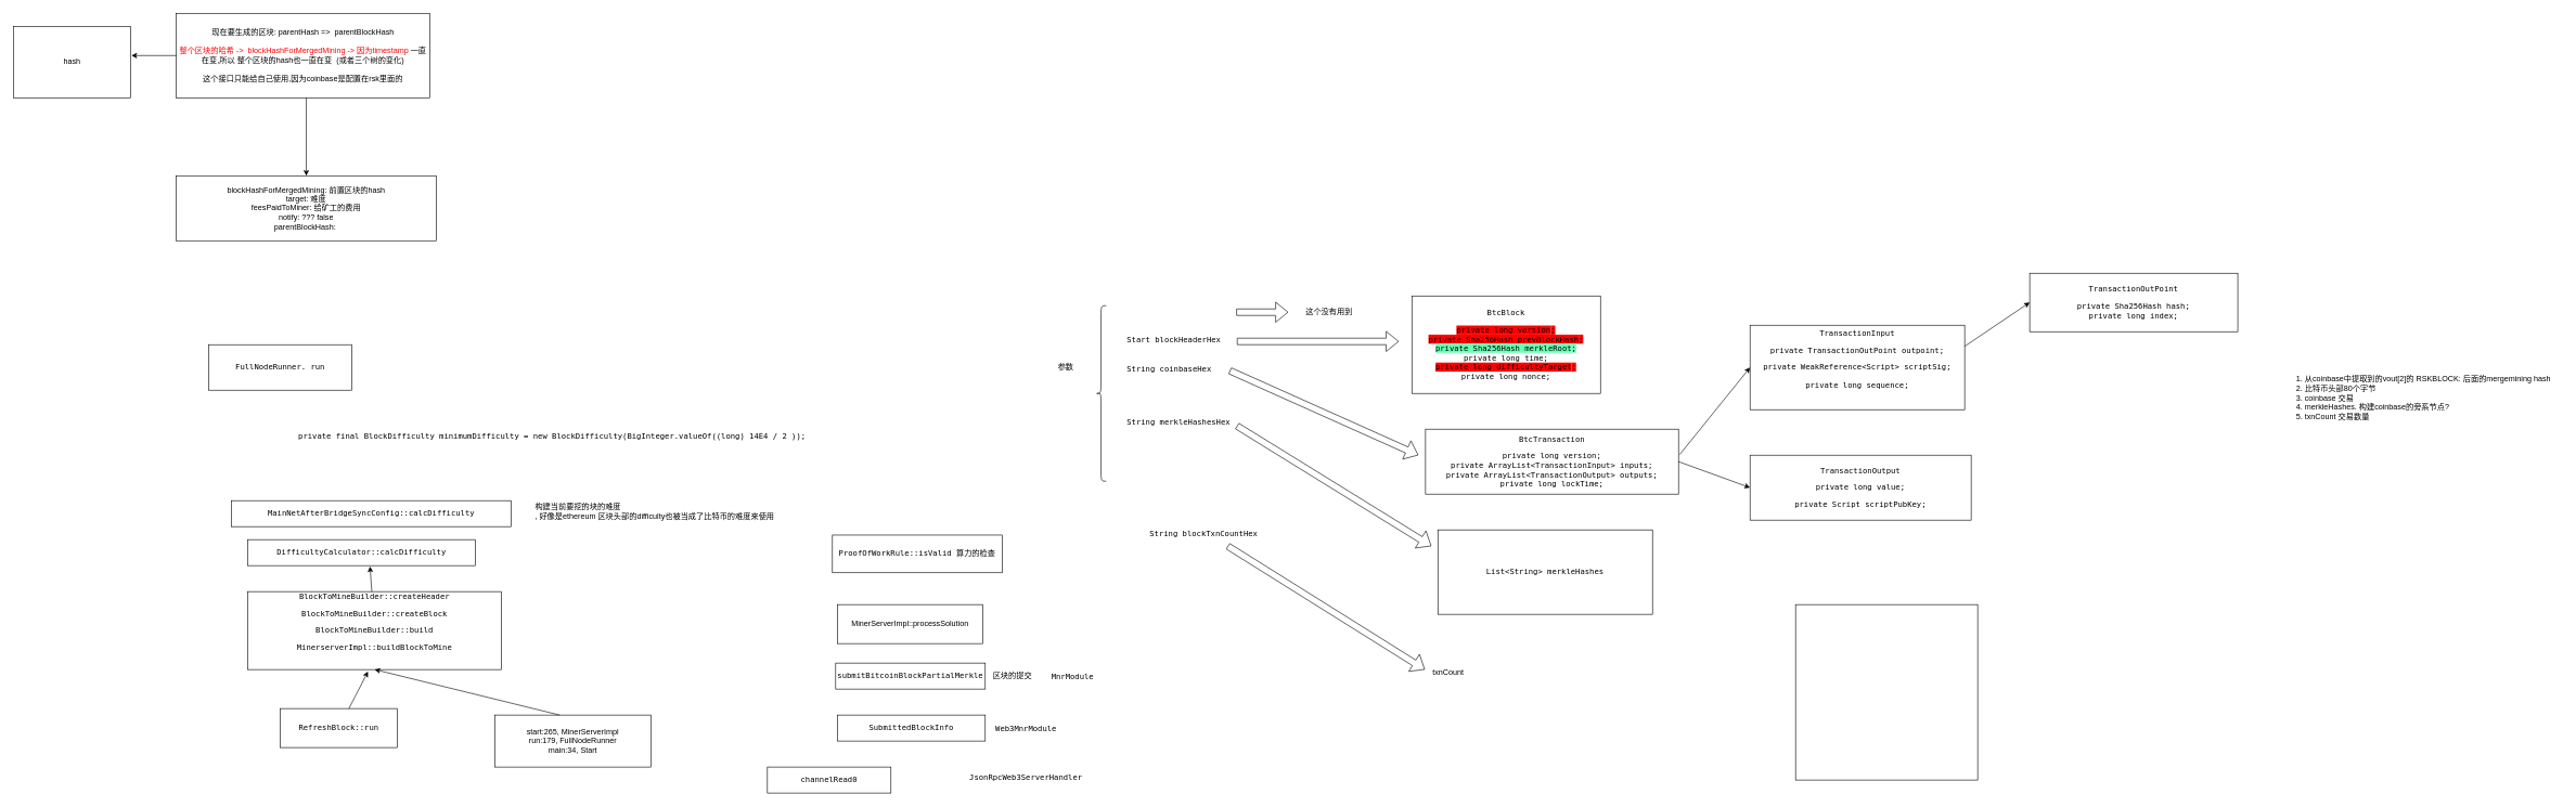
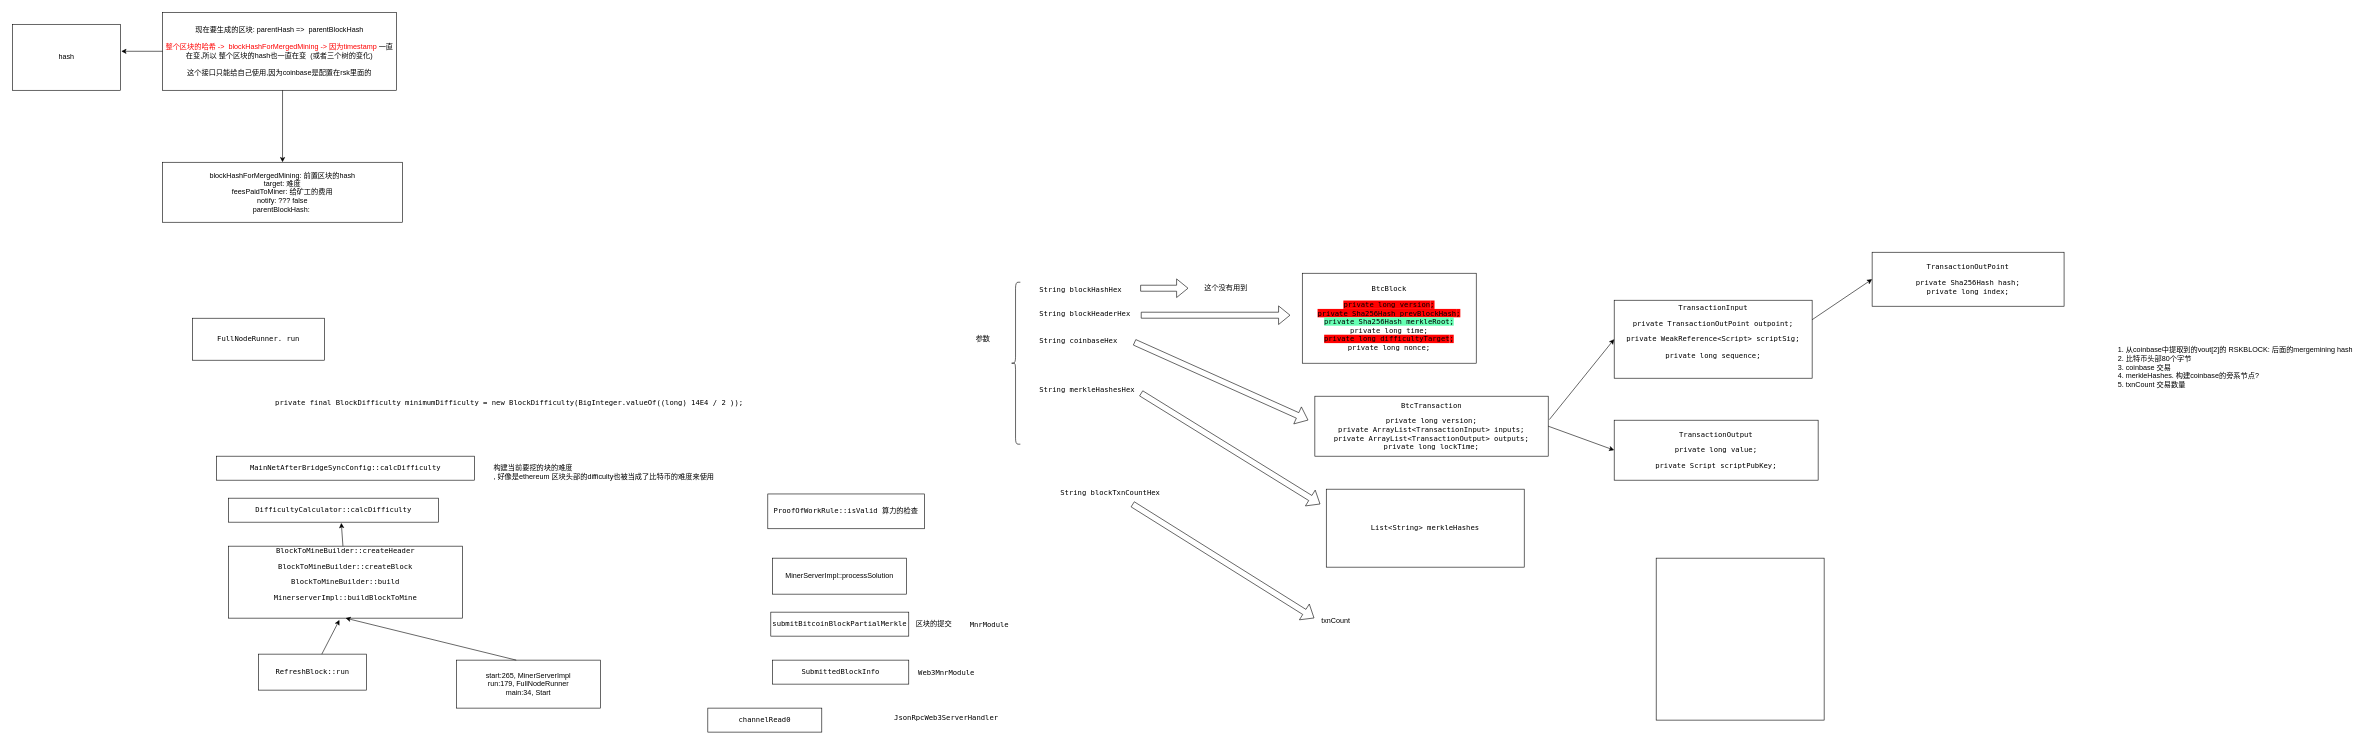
  <mxCell id="0" />
  <mxCell id="1" parent="0" />
  <mxCell id="2" value="blockHashForMergedMining: 前置区块的hash&lt;br&gt;target: 难度&lt;br&gt;feesPaidToMiner: 给矿工的费用&lt;br&gt;notify: ??? false&lt;br&gt;parentBlockHash:&amp;nbsp;&lt;br&gt;" style="rounded=0;whiteSpace=wrap;html=1;" parent="1" vertex="1"><mxGeometry x="270" y="270" width="400" height="100" as="geometry" /></mxCell>
  <mxCell id="3" value="现在要生成的区块:&amp;nbsp;parentHash =&amp;gt;&amp;nbsp; parentBlockHash&lt;br&gt;&lt;br&gt;&lt;font color=&quot;#ff0000&quot;&gt;整个区块的哈希 -&amp;gt;&amp;nbsp; blockHashForMergedMining -&amp;gt; 因为timestamp&lt;/font&gt; 一直在变,所以 整个区块的hash也一直在变&amp;nbsp; (或者三个树的变化)&lt;br&gt;&lt;br&gt;这个接口只能给自己使用,因为coinbase是配置在rsk里面的&lt;br&gt;" style="rounded=0;whiteSpace=wrap;html=1;" parent="1" vertex="1"><mxGeometry x="270" y="20" width="390" height="130" as="geometry" /></mxCell>
  <mxCell id="4" value="" style="endArrow=classic;html=1;entryX=0.5;entryY=0;entryDx=0;entryDy=0;" parent="1" target="2" edge="1"><mxGeometry width="50" height="50" relative="1" as="geometry"><mxPoint x="470" y="150" as="sourcePoint" /><mxPoint x="550" y="380" as="targetPoint" /></mxGeometry></mxCell>
  <mxCell id="5" value="hash" style="rounded=0;whiteSpace=wrap;html=1;" parent="1" vertex="1"><mxGeometry x="20" y="40" width="180" height="110" as="geometry" /></mxCell>
  <mxCell id="6" value="" style="endArrow=classic;html=1;exitX=0;exitY=0.5;exitDx=0;exitDy=0;entryX=1.006;entryY=0.409;entryDx=0;entryDy=0;entryPerimeter=0;" parent="1" source="3" target="5" edge="1"><mxGeometry width="50" height="50" relative="1" as="geometry"><mxPoint x="150" y="190" as="sourcePoint" /><mxPoint x="200" y="140" as="targetPoint" /></mxGeometry></mxCell>
  <mxCell id="7" value="&lt;pre&gt;FullNodeRunner. run&lt;/pre&gt;" style="rounded=0;whiteSpace=wrap;html=1;" parent="1" vertex="1"><mxGeometry x="320" y="530" width="220" height="70" as="geometry" /></mxCell>
  <mxCell id="8" value="&lt;pre&gt;&lt;span&gt;private final &lt;/span&gt;BlockDifficulty &lt;span&gt;minimumDifficulty &lt;/span&gt;= &lt;span&gt;new &lt;/span&gt;BlockDifficulty(BigInteger.&lt;span&gt;valueOf&lt;/span&gt;((&lt;span&gt;long&lt;/span&gt;) &lt;span&gt;14E4 &lt;/span&gt;/ &lt;span&gt;2 &lt;/span&gt;))&lt;span&gt;;&lt;/span&gt;&lt;/pre&gt;" style="text;html=1;resizable=0;points=[];autosize=1;align=left;verticalAlign=top;spacingTop=-4;" parent="1" vertex="1"><mxGeometry x="456" y="650" width="800" height="40" as="geometry" /></mxCell>
- <mxCell id="9" value="&lt;pre&gt;MainNetAfterBridgeSyncConfig::calcDifficulty&lt;/pre&gt;" style="rounded=0;whiteSpace=wrap;html=1;" parent="1" vertex="1"><mxGeometry x="355" y="770" width="430" height="40" as="geometry" /></mxCell>
+ <mxCell id="9" value="&lt;pre&gt;MainNetAfterBridgeSyncConfig::calcDifficulty&lt;/pre&gt;" style="rounded=0;whiteSpace=wrap;html=1;" parent="1" vertex="1"><mxGeometry x="360" y="760" width="430" height="40" as="geometry" /></mxCell>
  <mxCell id="10" value="&lt;pre&gt;DifficultyCalculator::calcDifficulty&lt;/pre&gt;" style="rounded=0;whiteSpace=wrap;html=1;" parent="1" vertex="1"><mxGeometry x="380" y="830" width="350" height="40" as="geometry" /></mxCell>
  <mxCell id="11" value="&lt;pre&gt;BlockToMineBuilder::createHeader&lt;/pre&gt;&lt;pre&gt;&lt;pre&gt;BlockToMineBuilder::createBlock&lt;/pre&gt;&lt;pre&gt;BlockToMineBuilder::build&lt;/pre&gt;&lt;pre&gt;MinerserverImpl::buildBlockToMine&lt;/pre&gt;&lt;pre&gt;&lt;pre&gt;&lt;br&gt;&lt;/pre&gt;&lt;/pre&gt;&lt;/pre&gt;" style="rounded=0;whiteSpace=wrap;html=1;" parent="1" vertex="1"><mxGeometry x="380" y="910" width="390" height="120" as="geometry" /></mxCell>
  <mxCell id="12" value="" style="endArrow=classic;html=1;entryX=0.537;entryY=1.033;entryDx=0;entryDy=0;entryPerimeter=0;" parent="1" source="11" target="10" edge="1"><mxGeometry width="50" height="50" relative="1" as="geometry"><mxPoint x="580" y="890" as="sourcePoint" /><mxPoint x="630" y="840" as="targetPoint" /></mxGeometry></mxCell>
  <mxCell id="13" value="&lt;pre&gt;RefreshBlock::run&lt;/pre&gt;" style="rounded=0;whiteSpace=wrap;html=1;" parent="1" vertex="1"><mxGeometry x="430" y="1090" width="180" height="60" as="geometry" /></mxCell>
  <mxCell id="14" value="" style="endArrow=classic;html=1;entryX=0.474;entryY=1.025;entryDx=0;entryDy=0;entryPerimeter=0;" parent="1" source="13" target="11" edge="1"><mxGeometry width="50" height="50" relative="1" as="geometry"><mxPoint x="480" y="1110" as="sourcePoint" /><mxPoint x="530" y="1060" as="targetPoint" /></mxGeometry></mxCell>
  <mxCell id="15" value="start:265, MinerServerImpl&lt;br&gt;run:179, FullNodeRunner&lt;br&gt;main:34, Start&lt;br&gt;" style="rounded=0;whiteSpace=wrap;html=1;" parent="1" vertex="1"><mxGeometry x="760" y="1100" width="240" height="80" as="geometry" /></mxCell>
  <mxCell id="16" value="" style="endArrow=classic;html=1;exitX=0.415;exitY=0;exitDx=0;exitDy=0;exitPerimeter=0;entryX=0.5;entryY=1;entryDx=0;entryDy=0;" parent="1" source="15" target="11" edge="1"><mxGeometry width="50" height="50" relative="1" as="geometry"><mxPoint x="610" y="1120" as="sourcePoint" /><mxPoint x="660" y="1070" as="targetPoint" /></mxGeometry></mxCell>
  <mxCell id="17" value="构建当前要挖的块的难度&lt;br&gt;, 好像是ethereum 区块头部的difficulty也被当成了比特币的难度来使用&lt;br&gt;" style="text;html=1;resizable=0;points=[];autosize=1;align=left;verticalAlign=top;spacingTop=-4;" vertex="1" parent="1"><mxGeometry x="820" y="770" width="380" height="30" as="geometry" /></mxCell>
  <mxCell id="18" value="&lt;pre&gt;&lt;span&gt;submitBitcoinBlockPartialMerkle&lt;/span&gt;&lt;/pre&gt;" style="rounded=0;whiteSpace=wrap;html=1;" vertex="1" parent="1"><mxGeometry x="1284" y="1020" width="230" height="40" as="geometry" /></mxCell>
  <mxCell id="19" value="区块的提交" style="text;html=1;resizable=0;points=[];autosize=1;align=left;verticalAlign=top;spacingTop=-4;" vertex="1" parent="1"><mxGeometry x="1524" y="1030" width="80" height="20" as="geometry" /></mxCell>
  <mxCell id="20" value="&lt;pre&gt;SubmittedBlockInfo&lt;/pre&gt;" style="rounded=0;whiteSpace=wrap;html=1;" vertex="1" parent="1"><mxGeometry x="1287" y="1100" width="227" height="40" as="geometry" /></mxCell>
  <mxCell id="21" value="&lt;pre&gt;&lt;span&gt;channelRead0&lt;/span&gt;&lt;/pre&gt;" style="rounded=0;whiteSpace=wrap;html=1;" vertex="1" parent="1"><mxGeometry x="1179" y="1180" width="190" height="40" as="geometry" /></mxCell>
  <mxCell id="22" value="&lt;pre&gt;Web3MnrModule&lt;/pre&gt;" style="text;html=1;resizable=0;points=[];autosize=1;align=left;verticalAlign=top;spacingTop=-4;" vertex="1" parent="1"><mxGeometry x="1528" y="1100" width="110" height="40" as="geometry" /></mxCell>
  <mxCell id="23" value="&lt;pre&gt;MnrModule&lt;/pre&gt;" style="text;html=1;resizable=0;points=[];autosize=1;align=left;verticalAlign=top;spacingTop=-4;" vertex="1" parent="1"><mxGeometry x="1614" y="1020" width="80" height="40" as="geometry" /></mxCell>
  <mxCell id="24" value="&lt;pre&gt;JsonRpcWeb3ServerHandler&lt;/pre&gt;" style="text;html=1;resizable=0;points=[];autosize=1;align=left;verticalAlign=top;spacingTop=-4;" vertex="1" parent="1"><mxGeometry x="1488" y="1175" width="190" height="40" as="geometry" /></mxCell>
+ <mxCell id="25" value="&lt;pre&gt;String blockHashHex&lt;/pre&gt;" style="text;html=1;resizable=0;points=[];autosize=1;align=left;verticalAlign=top;spacingTop=-4;" vertex="1" parent="1"><mxGeometry x="1730" y="460" width="150" height="40" as="geometry" /></mxCell>
  <mxCell id="26" value="" style="shape=curlyBracket;whiteSpace=wrap;html=1;rounded=1;" vertex="1" parent="1"><mxGeometry x="1684" y="470" width="16" height="270" as="geometry" /></mxCell>
  <mxCell id="27" value="参数" style="text;html=1;resizable=0;points=[];autosize=1;align=left;verticalAlign=top;spacingTop=-4;" vertex="1" parent="1"><mxGeometry x="1624" y="555" width="40" height="20" as="geometry" /></mxCell>
- <mxCell id="28" value="&lt;pre&gt;Start blockHeaderHex&lt;/pre&gt;" style="text;html=1;resizable=0;points=[];autosize=1;align=left;verticalAlign=top;spacingTop=-4;" vertex="1" parent="1"><mxGeometry x="1730" y="500" width="170" height="40" as="geometry" /></mxCell>
+ <mxCell id="28" value="&lt;pre&gt;String blockHeaderHex&lt;/pre&gt;" style="text;html=1;resizable=0;points=[];autosize=1;align=left;verticalAlign=top;spacingTop=-4;" vertex="1" parent="1"><mxGeometry x="1730" y="500" width="170" height="40" as="geometry" /></mxCell>
  <mxCell id="29" value="&lt;pre&gt;String coinbaseHex&lt;/pre&gt;" style="text;html=1;resizable=0;points=[];autosize=1;align=left;verticalAlign=top;spacingTop=-4;" vertex="1" parent="1"><mxGeometry x="1730" y="545" width="150" height="40" as="geometry" /></mxCell>
  <mxCell id="30" value="&lt;pre&gt;String merkleHashesHex&lt;/pre&gt;" style="text;html=1;resizable=0;points=[];autosize=1;align=left;verticalAlign=top;spacingTop=-4;" vertex="1" parent="1"><mxGeometry x="1730" y="627.5" width="170" height="40" as="geometry" /></mxCell>
  <mxCell id="31" value="&lt;pre&gt;String blockTxnCountHex&lt;/pre&gt;" style="text;html=1;resizable=0;points=[];autosize=1;align=left;verticalAlign=top;spacingTop=-4;" vertex="1" parent="1"><mxGeometry x="1765" y="800" width="180" height="40" as="geometry" /></mxCell>
  <mxCell id="32" value="" style="shape=flexArrow;endArrow=classic;html=1;" edge="1" parent="1"><mxGeometry width="50" height="50" relative="1" as="geometry"><mxPoint x="1900" y="480" as="sourcePoint" /><mxPoint x="1980" y="480" as="targetPoint" /></mxGeometry></mxCell>
  <mxCell id="33" value="这个没有用到" style="text;html=1;resizable=0;points=[];autosize=1;align=left;verticalAlign=top;spacingTop=-4;" vertex="1" parent="1"><mxGeometry x="2005" y="470" width="90" height="20" as="geometry" /></mxCell>
  <mxCell id="34" value="" style="shape=flexArrow;endArrow=classic;html=1;exitX=1.006;exitY=0.625;exitDx=0;exitDy=0;exitPerimeter=0;" edge="1" parent="1" source="28"><mxGeometry width="50" height="50" relative="1" as="geometry"><mxPoint x="2020" y="590" as="sourcePoint" /><mxPoint x="2150" y="525" as="targetPoint" /></mxGeometry></mxCell>
  <mxCell id="35" value="&lt;pre&gt;BtcBlock&lt;/pre&gt;&lt;pre&gt;&lt;pre&gt;&lt;span style=&quot;background-color: rgb(255 , 0 , 0)&quot;&gt;&lt;span&gt;private long &lt;/span&gt;version&lt;/span&gt;&lt;span&gt;&lt;span style=&quot;background-color: rgb(255 , 0 , 0)&quot;&gt;;&lt;/span&gt;&lt;br&gt;&lt;/span&gt;&lt;span style=&quot;background-color: rgb(255 , 0 , 0)&quot;&gt;&lt;span&gt;private &lt;/span&gt;Sha256Hash prevBlockHash&lt;/span&gt;&lt;span&gt;&lt;span style=&quot;background-color: rgb(255 , 0 , 0)&quot;&gt;;&lt;/span&gt;&lt;br&gt;&lt;/span&gt;&lt;span style=&quot;background-color: rgb(102 , 255 , 179)&quot;&gt;&lt;span&gt;private &lt;/span&gt;Sha256Hash merkleRoot&lt;/span&gt;&lt;span&gt;&lt;span style=&quot;background-color: rgb(102 , 255 , 179)&quot;&gt;;&lt;/span&gt;&lt;br&gt;&lt;/span&gt;&lt;span&gt;private long &lt;/span&gt;time&lt;span&gt;;&lt;br&gt;&lt;/span&gt;&lt;span style=&quot;background-color: rgb(255 , 0 , 0)&quot;&gt;&lt;span&gt;private long &lt;/span&gt;difficultyTarget&lt;/span&gt;&lt;span&gt;&lt;span style=&quot;background-color: rgb(255 , 0 , 0)&quot;&gt;;&lt;/span&gt;&lt;br&gt;&lt;/span&gt;&lt;span&gt;private long &lt;/span&gt;nonce&lt;span&gt;;&lt;/span&gt;&lt;/pre&gt;&lt;/pre&gt;" style="rounded=0;whiteSpace=wrap;html=1;" vertex="1" parent="1"><mxGeometry x="2170" y="455" width="290" height="150" as="geometry" /></mxCell>
  <mxCell id="36" value="" style="shape=flexArrow;endArrow=classic;html=1;" edge="1" parent="1"><mxGeometry width="50" height="50" relative="1" as="geometry"><mxPoint x="1890" y="570" as="sourcePoint" /><mxPoint x="2180" y="700" as="targetPoint" /></mxGeometry></mxCell>
  <mxCell id="37" value="&lt;pre&gt;BtcTransaction&lt;/pre&gt;&lt;pre&gt;&lt;pre&gt;&lt;span&gt;private long &lt;/span&gt;version&lt;span&gt;;&lt;br&gt;&lt;/span&gt;&lt;span&gt;private &lt;/span&gt;ArrayList&amp;lt;TransactionInput&amp;gt; inputs&lt;span&gt;;&lt;br&gt;&lt;/span&gt;&lt;span&gt;private &lt;/span&gt;ArrayList&amp;lt;TransactionOutput&amp;gt; outputs&lt;span&gt;;&lt;/span&gt;&lt;span&gt;&lt;br&gt;&lt;/span&gt;&lt;span&gt;private long &lt;/span&gt;lockTime&lt;span&gt;;&lt;/span&gt;&lt;/pre&gt;&lt;/pre&gt;" style="rounded=0;whiteSpace=wrap;html=1;" vertex="1" parent="1"><mxGeometry x="2191" y="660" width="389" height="100" as="geometry" /></mxCell>
  <mxCell id="38" value="&lt;pre&gt;TransactionInput&lt;/pre&gt;&lt;pre&gt;&lt;pre&gt;&lt;span&gt;private &lt;/span&gt;TransactionOutPoint outpoint&lt;span&gt;;&lt;/span&gt;&lt;/pre&gt;&lt;pre&gt;&lt;pre&gt;&lt;span&gt;private &lt;/span&gt;WeakReference&amp;lt;Script&amp;gt; scriptSig&lt;span&gt;;&lt;/span&gt;&lt;/pre&gt;&lt;pre&gt;&lt;pre&gt;&lt;span&gt;private long &lt;/span&gt;sequence&lt;span&gt;;&lt;/span&gt;&lt;/pre&gt;&lt;pre&gt;&lt;span&gt;&lt;br&gt;&lt;/span&gt;&lt;/pre&gt;&lt;/pre&gt;&lt;/pre&gt;&lt;/pre&gt;" style="rounded=0;whiteSpace=wrap;html=1;" vertex="1" parent="1"><mxGeometry x="2690" y="500" width="330" height="130" as="geometry" /></mxCell>
  <mxCell id="39" value="&lt;pre&gt;TransactionOutput&lt;/pre&gt;&lt;pre&gt;&lt;pre&gt;&lt;span&gt;private long &lt;/span&gt;value&lt;span&gt;;&lt;/span&gt;&lt;/pre&gt;&lt;pre&gt;&lt;pre&gt;&lt;span&gt;private &lt;/span&gt;Script scriptPubKey&lt;span&gt;;&lt;/span&gt;&lt;/pre&gt;&lt;/pre&gt;&lt;/pre&gt;" style="rounded=0;whiteSpace=wrap;html=1;" vertex="1" parent="1"><mxGeometry x="2690" y="700" width="340" height="100" as="geometry" /></mxCell>
  <mxCell id="40" value="&lt;pre&gt;TransactionOutPoint&lt;/pre&gt;&lt;pre&gt;&lt;pre&gt;&lt;span&gt;private &lt;/span&gt;Sha256Hash hash&lt;span&gt;;&lt;br&gt;&lt;/span&gt;&lt;span&gt;private long &lt;/span&gt;index&lt;span&gt;;&lt;/span&gt;&lt;/pre&gt;&lt;/pre&gt;" style="rounded=0;whiteSpace=wrap;html=1;" vertex="1" parent="1"><mxGeometry x="3120" y="420" width="320" height="90" as="geometry" /></mxCell>
  <mxCell id="41" value="" style="endArrow=classic;html=1;exitX=1.005;exitY=0.39;exitDx=0;exitDy=0;exitPerimeter=0;entryX=0;entryY=0.5;entryDx=0;entryDy=0;" edge="1" parent="1" source="37" target="38"><mxGeometry width="50" height="50" relative="1" as="geometry"><mxPoint x="2680" y="690" as="sourcePoint" /><mxPoint x="2730" y="640" as="targetPoint" /></mxGeometry></mxCell>
  <mxCell id="42" value="" style="endArrow=classic;html=1;exitX=1;exitY=0.5;exitDx=0;exitDy=0;entryX=0;entryY=0.5;entryDx=0;entryDy=0;" edge="1" parent="1" source="37" target="39"><mxGeometry width="50" height="50" relative="1" as="geometry"><mxPoint x="2660" y="800" as="sourcePoint" /><mxPoint x="2680" y="750" as="targetPoint" /></mxGeometry></mxCell>
  <mxCell id="43" value="" style="endArrow=classic;html=1;exitX=1;exitY=0.25;exitDx=0;exitDy=0;entryX=0;entryY=0.5;entryDx=0;entryDy=0;" edge="1" parent="1" source="38" target="40"><mxGeometry width="50" height="50" relative="1" as="geometry"><mxPoint x="3050" y="700" as="sourcePoint" /><mxPoint x="3100" y="650" as="targetPoint" /></mxGeometry></mxCell>
  <mxCell id="44" value="" style="shape=flexArrow;endArrow=classic;html=1;exitX=1.006;exitY=0.688;exitDx=0;exitDy=0;exitPerimeter=0;" edge="1" parent="1" source="30"><mxGeometry width="50" height="50" relative="1" as="geometry"><mxPoint x="2270" y="880" as="sourcePoint" /><mxPoint x="2200" y="840" as="targetPoint" /></mxGeometry></mxCell>
  <mxCell id="45" value="&lt;pre&gt;List&amp;lt;String&amp;gt; merkleHashes&lt;/pre&gt;" style="rounded=0;whiteSpace=wrap;html=1;" vertex="1" parent="1"><mxGeometry x="2210" y="815" width="330" height="130" as="geometry" /></mxCell>
  <mxCell id="46" value="" style="shape=flexArrow;endArrow=classic;html=1;" edge="1" parent="1" source="31"><mxGeometry width="50" height="50" relative="1" as="geometry"><mxPoint x="2000" y="880" as="sourcePoint" /><mxPoint x="2190" y="1030" as="targetPoint" /></mxGeometry></mxCell>
  <mxCell id="47" value="txnCount" style="text;html=1;" vertex="1" parent="1"><mxGeometry x="2200" y="1020" width="70" height="30" as="geometry" /></mxCell>
  <mxCell id="48" value="1. 从coinbase中提取到的vout[2]的 RSKBLOCK: 后面的mergemining hash&lt;br&gt;2. 比特币头部80个字节&lt;br&gt;3.&amp;nbsp;&lt;span&gt;coinbase 交易&lt;br&gt;4.&amp;nbsp;&lt;/span&gt;&lt;span&gt;merkleHashes. 构建coinbase的旁系节点?&lt;br&gt;5.&amp;nbsp;&lt;/span&gt;&lt;span&gt;txnCount 交易数量&lt;/span&gt;" style="text;html=1;resizable=0;points=[];autosize=1;align=left;verticalAlign=top;spacingTop=-4;" vertex="1" parent="1"><mxGeometry x="3528" y="573" width="410" height="70" as="geometry" /></mxCell>
  <mxCell id="49" value="MinerServerImpl::&lt;span&gt;processSolution&lt;/span&gt;" style="rounded=0;whiteSpace=wrap;html=1;" vertex="1" parent="1"><mxGeometry x="1287" y="930" width="223" height="60" as="geometry" /></mxCell>
  <mxCell id="50" value="&lt;pre&gt;ProofOfWorkRule::isValid 算力的检查&lt;/pre&gt;" style="rounded=0;whiteSpace=wrap;html=1;" vertex="1" parent="1"><mxGeometry x="1279" y="823" width="261" height="58" as="geometry" /></mxCell>
  <mxCell id="51" value="" style="rounded=0;whiteSpace=wrap;html=1;" vertex="1" parent="1"><mxGeometry x="2760" y="930" width="280" height="270" as="geometry" /></mxCell>
